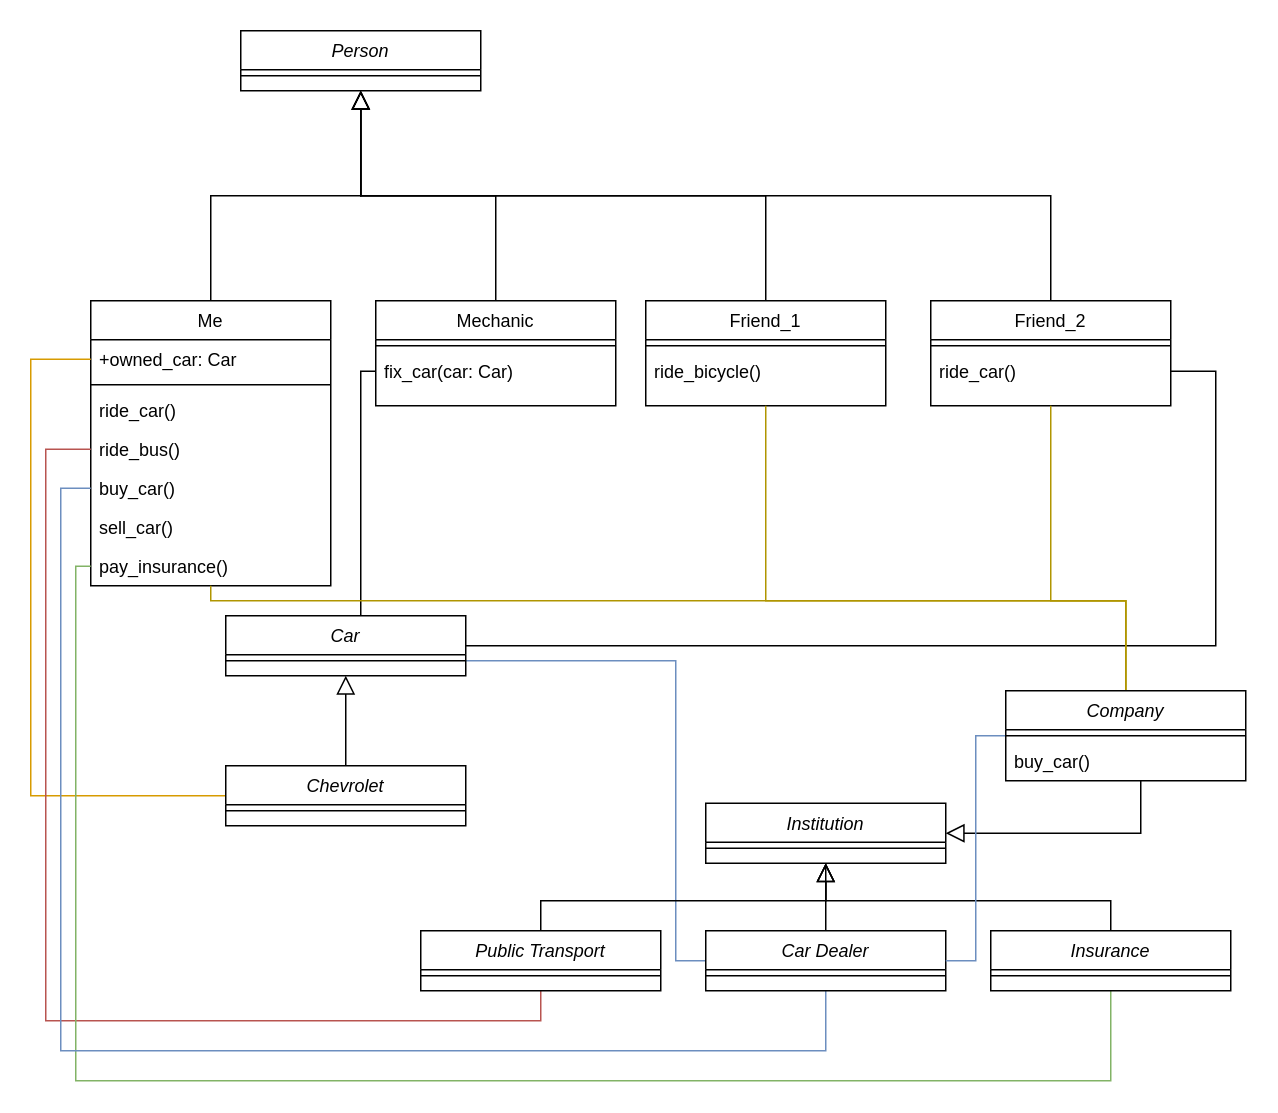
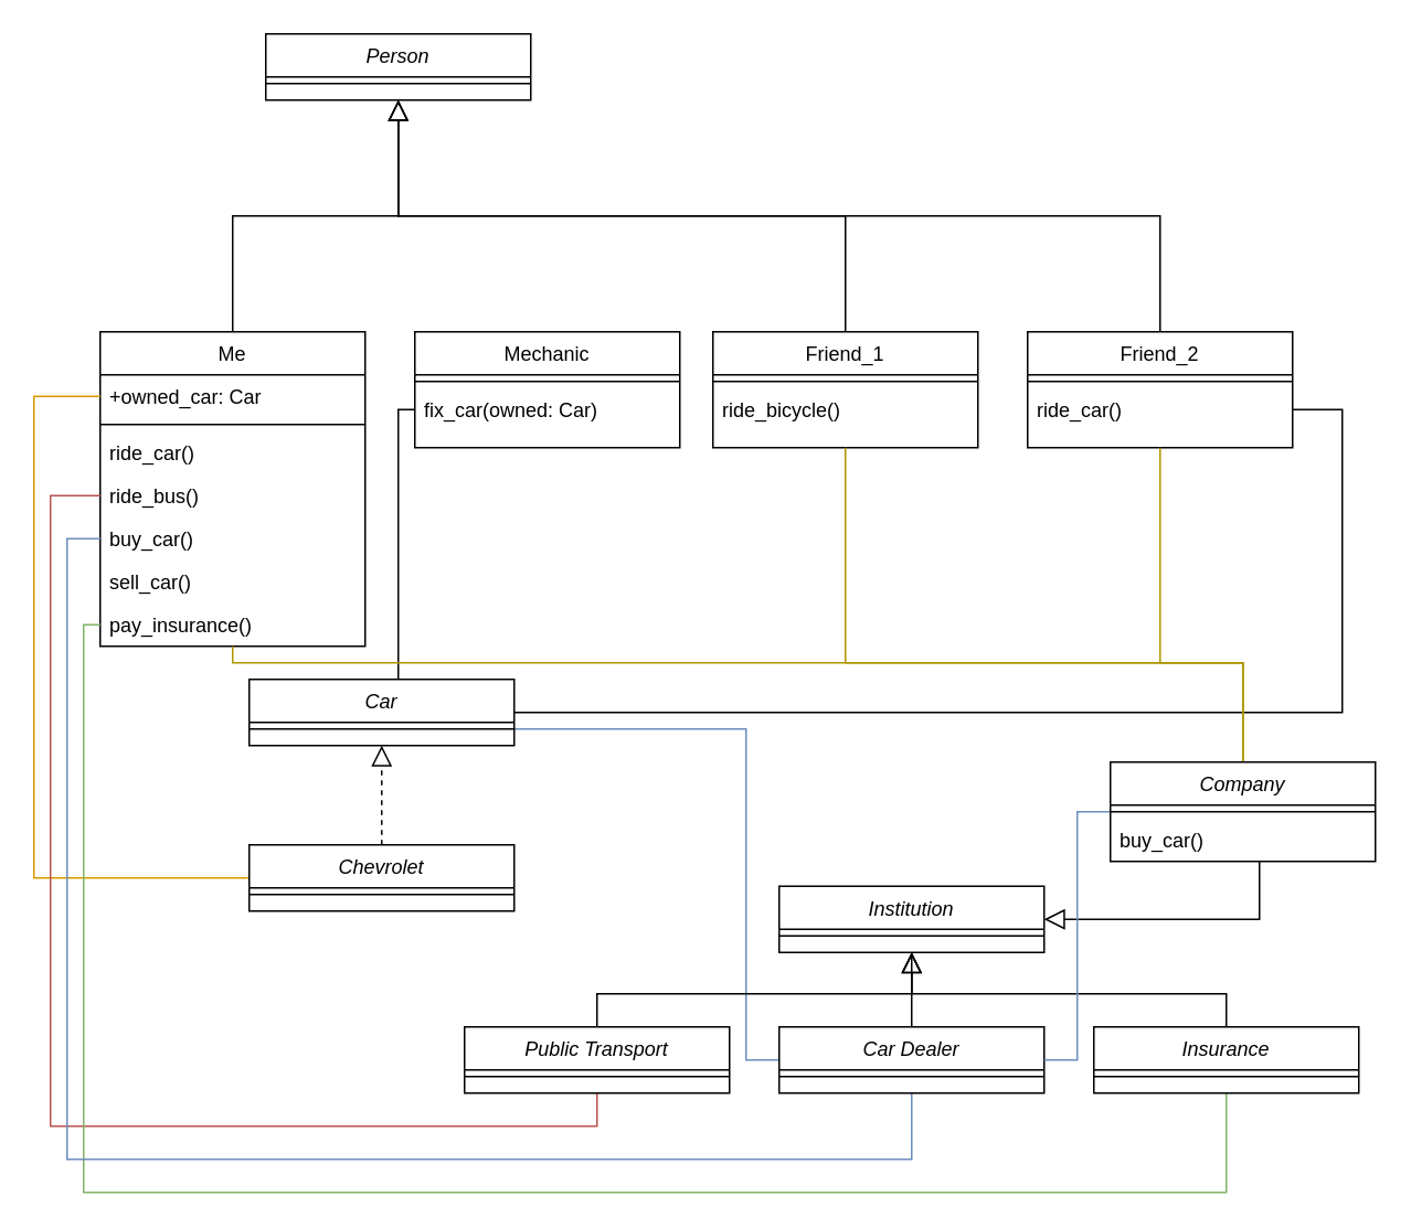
  <mxCell id="0" />
  <mxCell id="1" parent="0" />
  <mxCell id="2" value="Person" style="swimlane;fontStyle=2;align=center;verticalAlign=top;childLayout=stackLayout;horizontal=1;startSize=26;horizontalStack=0;resizeParent=1;resizeLast=0;collapsible=1;marginBottom=0;rounded=0;shadow=0;strokeWidth=1;" parent="1" vertex="1"><mxGeometry x="160" y="20" width="160" height="40" as="geometry"><mxRectangle x="230" y="140" width="160" height="26" as="alternateBounds" /></mxGeometry></mxCell>
  <mxCell id="3" value="" style="line;html=1;strokeWidth=1;align=left;verticalAlign=middle;spacingTop=-1;spacingLeft=3;spacingRight=3;rotatable=0;labelPosition=right;points=[];portConstraint=eastwest;" parent="2" vertex="1"><mxGeometry y="26" width="160" height="8" as="geometry" /></mxCell>
  <mxCell id="4" value="Me" style="swimlane;fontStyle=0;align=center;verticalAlign=top;childLayout=stackLayout;horizontal=1;startSize=26;horizontalStack=0;resizeParent=1;resizeLast=0;collapsible=1;marginBottom=0;rounded=0;shadow=0;strokeWidth=1;" parent="1" vertex="1"><mxGeometry x="60" y="200" width="160" height="190" as="geometry"><mxRectangle x="130" y="380" width="160" height="26" as="alternateBounds" /></mxGeometry></mxCell>
  <mxCell id="5" value="+owned_car: Car" style="text;align=left;verticalAlign=top;spacingLeft=4;spacingRight=4;overflow=hidden;rotatable=0;points=[[0,0.5],[1,0.5]];portConstraint=eastwest;" parent="4" vertex="1"><mxGeometry y="26" width="160" height="26" as="geometry" /></mxCell>
  <mxCell id="6" value="" style="line;html=1;strokeWidth=1;align=left;verticalAlign=middle;spacingTop=-1;spacingLeft=3;spacingRight=3;rotatable=0;labelPosition=right;points=[];portConstraint=eastwest;" parent="4" vertex="1"><mxGeometry y="52" width="160" height="8" as="geometry" /></mxCell>
  <mxCell id="7" value="ride_car()" style="text;strokeColor=none;fillColor=none;align=left;verticalAlign=top;spacingLeft=4;spacingRight=4;overflow=hidden;rotatable=0;points=[[0,0.5],[1,0.5]];portConstraint=eastwest;" parent="4" vertex="1"><mxGeometry y="60" width="160" height="26" as="geometry" /></mxCell>
  <mxCell id="8" value="ride_bus()" style="text;strokeColor=none;fillColor=none;align=left;verticalAlign=top;spacingLeft=4;spacingRight=4;overflow=hidden;rotatable=0;points=[[0,0.5],[1,0.5]];portConstraint=eastwest;" parent="4" vertex="1"><mxGeometry y="86" width="160" height="26" as="geometry" /></mxCell>
  <mxCell id="9" value="buy_car()" style="text;strokeColor=none;fillColor=none;align=left;verticalAlign=top;spacingLeft=4;spacingRight=4;overflow=hidden;rotatable=0;points=[[0,0.5],[1,0.5]];portConstraint=eastwest;" parent="4" vertex="1"><mxGeometry y="112" width="160" height="26" as="geometry" /></mxCell>
  <mxCell id="10" value="sell_car()" style="text;strokeColor=none;fillColor=none;align=left;verticalAlign=top;spacingLeft=4;spacingRight=4;overflow=hidden;rotatable=0;points=[[0,0.5],[1,0.5]];portConstraint=eastwest;" parent="4" vertex="1"><mxGeometry y="138" width="160" height="26" as="geometry" /></mxCell>
  <mxCell id="11" value="pay_insurance()" style="text;strokeColor=none;fillColor=none;align=left;verticalAlign=top;spacingLeft=4;spacingRight=4;overflow=hidden;rotatable=0;points=[[0,0.5],[1,0.5]];portConstraint=eastwest;" parent="4" vertex="1"><mxGeometry y="164" width="160" height="26" as="geometry" /></mxCell>
  <mxCell id="12" value="" style="endArrow=block;endSize=10;endFill=0;shadow=0;strokeWidth=1;rounded=0;edgeStyle=elbowEdgeStyle;elbow=vertical;" parent="1" source="4" target="2" edge="1"><mxGeometry width="160" relative="1" as="geometry"><mxPoint x="140" y="103" as="sourcePoint" /><mxPoint x="140" y="103" as="targetPoint" /></mxGeometry></mxCell>
  <mxCell id="13" value="Mechanic" style="swimlane;fontStyle=0;align=center;verticalAlign=top;childLayout=stackLayout;horizontal=1;startSize=26;horizontalStack=0;resizeParent=1;resizeLast=0;collapsible=1;marginBottom=0;rounded=0;shadow=0;strokeWidth=1;" parent="1" vertex="1"><mxGeometry x="250" y="200" width="160" height="70" as="geometry"><mxRectangle x="340" y="380" width="170" height="26" as="alternateBounds" /></mxGeometry></mxCell>
  <mxCell id="14" value="" style="line;html=1;strokeWidth=1;align=left;verticalAlign=middle;spacingTop=-1;spacingLeft=3;spacingRight=3;rotatable=0;labelPosition=right;points=[];portConstraint=eastwest;" parent="13" vertex="1"><mxGeometry y="26" width="160" height="8" as="geometry" /></mxCell>
- <mxCell id="15" value="fix_car(car: Car)" style="text;strokeColor=none;fillColor=none;align=left;verticalAlign=top;spacingLeft=4;spacingRight=4;overflow=hidden;rotatable=0;points=[[0,0.5],[1,0.5]];portConstraint=eastwest;" parent="13" vertex="1"><mxGeometry y="34" width="160" height="26" as="geometry" /></mxCell>
- <mxCell id="16" value="" style="endArrow=block;endSize=10;endFill=0;shadow=0;strokeWidth=1;rounded=0;edgeStyle=elbowEdgeStyle;elbow=vertical;" parent="1" source="13" target="2" edge="1"><mxGeometry width="160" relative="1" as="geometry"><mxPoint x="150" y="273" as="sourcePoint" /><mxPoint x="250" y="171" as="targetPoint" /></mxGeometry></mxCell>
+ <mxCell id="15" value="fix_car(owned: Car)" style="text;strokeColor=none;fillColor=none;align=left;verticalAlign=top;spacingLeft=4;spacingRight=4;overflow=hidden;rotatable=0;points=[[0,0.5],[1,0.5]];portConstraint=eastwest;" parent="13" vertex="1"><mxGeometry y="34" width="160" height="26" as="geometry" /></mxCell>
  <mxCell id="17" style="edgeStyle=orthogonalEdgeStyle;rounded=0;orthogonalLoop=1;jettySize=auto;html=1;endArrow=block;endFill=0;startArrow=none;startFill=0;endSize=10;" parent="1" source="18" target="2" edge="1"><mxGeometry relative="1" as="geometry"><Array as="points"><mxPoint x="510" y="130" /><mxPoint x="240" y="130" /></Array></mxGeometry></mxCell>
  <mxCell id="18" value="Friend_1" style="swimlane;fontStyle=0;align=center;verticalAlign=top;childLayout=stackLayout;horizontal=1;startSize=26;horizontalStack=0;resizeParent=1;resizeLast=0;collapsible=1;marginBottom=0;rounded=0;shadow=0;strokeWidth=1;" parent="1" vertex="1"><mxGeometry x="430" y="200" width="160" height="70" as="geometry"><mxRectangle x="340" y="380" width="170" height="26" as="alternateBounds" /></mxGeometry></mxCell>
  <mxCell id="19" value="" style="line;html=1;strokeWidth=1;align=left;verticalAlign=middle;spacingTop=-1;spacingLeft=3;spacingRight=3;rotatable=0;labelPosition=right;points=[];portConstraint=eastwest;" parent="18" vertex="1"><mxGeometry y="26" width="160" height="8" as="geometry" /></mxCell>
  <mxCell id="20" value="ride_bicycle()" style="text;strokeColor=none;fillColor=none;align=left;verticalAlign=top;spacingLeft=4;spacingRight=4;overflow=hidden;rotatable=0;points=[[0,0.5],[1,0.5]];portConstraint=eastwest;" parent="18" vertex="1"><mxGeometry y="34" width="160" height="26" as="geometry" /></mxCell>
  <mxCell id="21" style="edgeStyle=orthogonalEdgeStyle;rounded=0;orthogonalLoop=1;jettySize=auto;html=1;startArrow=none;startFill=0;endArrow=block;endFill=0;endSize=10;" parent="1" source="22" target="2" edge="1"><mxGeometry relative="1" as="geometry"><Array as="points"><mxPoint x="700" y="130" /><mxPoint x="240" y="130" /></Array></mxGeometry></mxCell>
  <mxCell id="22" value="Friend_2" style="swimlane;fontStyle=0;align=center;verticalAlign=top;childLayout=stackLayout;horizontal=1;startSize=26;horizontalStack=0;resizeParent=1;resizeLast=0;collapsible=1;marginBottom=0;rounded=0;shadow=0;strokeWidth=1;" parent="1" vertex="1"><mxGeometry x="620" y="200" width="160" height="70" as="geometry"><mxRectangle x="340" y="380" width="170" height="26" as="alternateBounds" /></mxGeometry></mxCell>
  <mxCell id="23" value="" style="line;html=1;strokeWidth=1;align=left;verticalAlign=middle;spacingTop=-1;spacingLeft=3;spacingRight=3;rotatable=0;labelPosition=right;points=[];portConstraint=eastwest;" parent="22" vertex="1"><mxGeometry y="26" width="160" height="8" as="geometry" /></mxCell>
  <mxCell id="24" value="ride_car()" style="text;strokeColor=none;fillColor=none;align=left;verticalAlign=top;spacingLeft=4;spacingRight=4;overflow=hidden;rotatable=0;points=[[0,0.5],[1,0.5]];portConstraint=eastwest;" parent="22" vertex="1"><mxGeometry y="34" width="160" height="26" as="geometry" /></mxCell>
  <mxCell id="25" style="edgeStyle=orthogonalEdgeStyle;rounded=0;orthogonalLoop=1;jettySize=auto;html=1;endArrow=none;endFill=0;endSize=10;" parent="1" source="28" target="15" edge="1"><mxGeometry relative="1" as="geometry"><Array as="points"><mxPoint x="240" y="247" /></Array></mxGeometry></mxCell>
  <mxCell id="26" style="edgeStyle=orthogonalEdgeStyle;rounded=0;orthogonalLoop=1;jettySize=auto;html=1;endArrow=none;endFill=0;endSize=10;" parent="1" source="28" target="24" edge="1"><mxGeometry relative="1" as="geometry"><Array as="points"><mxPoint x="810" y="430" /><mxPoint x="810" y="247" /></Array></mxGeometry></mxCell>
  <mxCell id="27" style="edgeStyle=orthogonalEdgeStyle;rounded=0;orthogonalLoop=1;jettySize=auto;html=1;endArrow=none;endFill=0;endSize=10;fillColor=#dae8fc;strokeColor=#6c8ebf;" edge="1" parent="1" source="28" target="46"><mxGeometry relative="1" as="geometry"><Array as="points"><mxPoint x="450" y="440" /><mxPoint x="450" y="640" /></Array></mxGeometry></mxCell>
  <mxCell id="28" value="Car" style="swimlane;fontStyle=2;align=center;verticalAlign=top;childLayout=stackLayout;horizontal=1;startSize=26;horizontalStack=0;resizeParent=1;resizeLast=0;collapsible=1;marginBottom=0;rounded=0;shadow=0;strokeWidth=1;" parent="1" vertex="1"><mxGeometry x="150" y="410" width="160" height="40" as="geometry"><mxRectangle x="230" y="140" width="160" height="26" as="alternateBounds" /></mxGeometry></mxCell>
  <mxCell id="29" value="" style="line;html=1;strokeWidth=1;align=left;verticalAlign=middle;spacingTop=-1;spacingLeft=3;spacingRight=3;rotatable=0;labelPosition=right;points=[];portConstraint=eastwest;" parent="28" vertex="1"><mxGeometry y="26" width="160" height="8" as="geometry" /></mxCell>
- <mxCell id="30" style="edgeStyle=orthogonalEdgeStyle;rounded=0;orthogonalLoop=1;jettySize=auto;html=1;endArrow=block;endFill=0;endSize=10;" parent="1" source="32" target="28" edge="1"><mxGeometry relative="1" as="geometry" /></mxCell>
+ <mxCell id="30" style="edgeStyle=orthogonalEdgeStyle;rounded=0;orthogonalLoop=1;jettySize=auto;html=1;endArrow=block;endFill=0;endSize=10;dashed=1;" parent="1" source="32" target="28" edge="1"><mxGeometry relative="1" as="geometry" /></mxCell>
  <mxCell id="31" style="edgeStyle=orthogonalEdgeStyle;rounded=0;orthogonalLoop=1;jettySize=auto;html=1;endArrow=none;endFill=0;endSize=10;fillColor=#ffe6cc;strokeColor=#d79b00;" parent="1" source="32" target="5" edge="1"><mxGeometry relative="1" as="geometry"><Array as="points"><mxPoint x="20" y="530" /><mxPoint x="20" y="239" /></Array></mxGeometry></mxCell>
  <mxCell id="32" value="Chevrolet" style="swimlane;fontStyle=2;align=center;verticalAlign=top;childLayout=stackLayout;horizontal=1;startSize=26;horizontalStack=0;resizeParent=1;resizeLast=0;collapsible=1;marginBottom=0;rounded=0;shadow=0;strokeWidth=1;" parent="1" vertex="1"><mxGeometry x="150" y="510" width="160" height="40" as="geometry"><mxRectangle x="230" y="140" width="160" height="26" as="alternateBounds" /></mxGeometry></mxCell>
  <mxCell id="33" value="" style="line;html=1;strokeWidth=1;align=left;verticalAlign=middle;spacingTop=-1;spacingLeft=3;spacingRight=3;rotatable=0;labelPosition=right;points=[];portConstraint=eastwest;" parent="32" vertex="1"><mxGeometry y="26" width="160" height="8" as="geometry" /></mxCell>
  <mxCell id="34" value="Institution" style="swimlane;fontStyle=2;align=center;verticalAlign=top;childLayout=stackLayout;horizontal=1;startSize=26;horizontalStack=0;resizeParent=1;resizeLast=0;collapsible=1;marginBottom=0;rounded=0;shadow=0;strokeWidth=1;" parent="1" vertex="1"><mxGeometry x="470" y="535" width="160" height="40" as="geometry"><mxRectangle x="230" y="140" width="160" height="26" as="alternateBounds" /></mxGeometry></mxCell>
  <mxCell id="35" value="" style="line;html=1;strokeWidth=1;align=left;verticalAlign=middle;spacingTop=-1;spacingLeft=3;spacingRight=3;rotatable=0;labelPosition=right;points=[];portConstraint=eastwest;" parent="34" vertex="1"><mxGeometry y="26" width="160" height="8" as="geometry" /></mxCell>
  <mxCell id="36" style="edgeStyle=orthogonalEdgeStyle;rounded=0;orthogonalLoop=1;jettySize=auto;html=1;endArrow=open;endFill=0;endSize=10;" parent="1" source="38" target="34" edge="1"><mxGeometry relative="1" as="geometry"><Array as="points"><mxPoint x="360" y="600" /><mxPoint x="550" y="600" /></Array></mxGeometry></mxCell>
  <mxCell id="37" style="edgeStyle=orthogonalEdgeStyle;rounded=0;orthogonalLoop=1;jettySize=auto;html=1;endArrow=none;endFill=0;endSize=10;fillColor=#f8cecc;strokeColor=#b85450;" parent="1" source="38" target="8" edge="1"><mxGeometry relative="1" as="geometry"><Array as="points"><mxPoint x="360" y="680" /><mxPoint x="30" y="680" /><mxPoint x="30" y="299" /></Array></mxGeometry></mxCell>
  <mxCell id="38" value="Public Transport" style="swimlane;fontStyle=2;align=center;verticalAlign=top;childLayout=stackLayout;horizontal=1;startSize=26;horizontalStack=0;resizeParent=1;resizeLast=0;collapsible=1;marginBottom=0;rounded=0;shadow=0;strokeWidth=1;" parent="1" vertex="1"><mxGeometry x="280" y="620" width="160" height="40" as="geometry"><mxRectangle x="230" y="140" width="160" height="26" as="alternateBounds" /></mxGeometry></mxCell>
  <mxCell id="39" value="" style="line;html=1;strokeWidth=1;align=left;verticalAlign=middle;spacingTop=-1;spacingLeft=3;spacingRight=3;rotatable=0;labelPosition=right;points=[];portConstraint=eastwest;" parent="38" vertex="1"><mxGeometry y="26" width="160" height="8" as="geometry" /></mxCell>
  <mxCell id="40" style="edgeStyle=orthogonalEdgeStyle;rounded=0;orthogonalLoop=1;jettySize=auto;html=1;endArrow=block;endFill=0;endSize=10;" parent="1" source="42" target="34" edge="1"><mxGeometry relative="1" as="geometry"><Array as="points"><mxPoint x="740" y="600" /><mxPoint x="550" y="600" /></Array></mxGeometry></mxCell>
  <mxCell id="41" style="edgeStyle=orthogonalEdgeStyle;rounded=0;orthogonalLoop=1;jettySize=auto;html=1;endArrow=none;endFill=0;endSize=10;fillColor=#d5e8d4;strokeColor=#82b366;" parent="1" source="42" target="11" edge="1"><mxGeometry relative="1" as="geometry"><Array as="points"><mxPoint x="740" y="720" /><mxPoint x="50" y="720" /><mxPoint x="50" y="377" /></Array></mxGeometry></mxCell>
  <mxCell id="42" value="Insurance" style="swimlane;fontStyle=2;align=center;verticalAlign=top;childLayout=stackLayout;horizontal=1;startSize=26;horizontalStack=0;resizeParent=1;resizeLast=0;collapsible=1;marginBottom=0;rounded=0;shadow=0;strokeWidth=1;" parent="1" vertex="1"><mxGeometry x="660" y="620" width="160" height="40" as="geometry"><mxRectangle x="230" y="140" width="160" height="26" as="alternateBounds" /></mxGeometry></mxCell>
  <mxCell id="43" value="" style="line;html=1;strokeWidth=1;align=left;verticalAlign=middle;spacingTop=-1;spacingLeft=3;spacingRight=3;rotatable=0;labelPosition=right;points=[];portConstraint=eastwest;" parent="42" vertex="1"><mxGeometry y="26" width="160" height="8" as="geometry" /></mxCell>
  <mxCell id="44" style="edgeStyle=orthogonalEdgeStyle;rounded=0;orthogonalLoop=1;jettySize=auto;html=1;endArrow=block;endFill=0;endSize=10;" parent="1" source="46" target="34" edge="1"><mxGeometry relative="1" as="geometry" /></mxCell>
  <mxCell id="45" style="edgeStyle=orthogonalEdgeStyle;rounded=0;orthogonalLoop=1;jettySize=auto;html=1;endArrow=none;endFill=0;endSize=10;fillColor=#dae8fc;strokeColor=#6c8ebf;" parent="1" source="46" target="9" edge="1"><mxGeometry relative="1" as="geometry"><Array as="points"><mxPoint x="550" y="700" /><mxPoint x="40" y="700" /><mxPoint x="40" y="325" /></Array></mxGeometry></mxCell>
  <mxCell id="46" value="Car Dealer" style="swimlane;fontStyle=2;align=center;verticalAlign=top;childLayout=stackLayout;horizontal=1;startSize=26;horizontalStack=0;resizeParent=1;resizeLast=0;collapsible=1;marginBottom=0;rounded=0;shadow=0;strokeWidth=1;" parent="1" vertex="1"><mxGeometry x="470" y="620" width="160" height="40" as="geometry"><mxRectangle x="230" y="140" width="160" height="26" as="alternateBounds" /></mxGeometry></mxCell>
  <mxCell id="47" value="" style="line;html=1;strokeWidth=1;align=left;verticalAlign=middle;spacingTop=-1;spacingLeft=3;spacingRight=3;rotatable=0;labelPosition=right;points=[];portConstraint=eastwest;" parent="46" vertex="1"><mxGeometry y="26" width="160" height="8" as="geometry" /></mxCell>
  <mxCell id="48" style="edgeStyle=orthogonalEdgeStyle;rounded=0;orthogonalLoop=1;jettySize=auto;html=1;endArrow=block;endFill=0;endSize=10;" edge="1" parent="1" source="53" target="34"><mxGeometry relative="1" as="geometry"><Array as="points"><mxPoint x="760" y="555" /></Array></mxGeometry></mxCell>
  <mxCell id="49" style="edgeStyle=orthogonalEdgeStyle;rounded=0;orthogonalLoop=1;jettySize=auto;html=1;endArrow=none;endFill=0;endSize=10;fillColor=#dae8fc;strokeColor=#6c8ebf;" edge="1" parent="1" source="53" target="46"><mxGeometry relative="1" as="geometry"><Array as="points"><mxPoint x="650" y="490" /><mxPoint x="650" y="640" /></Array></mxGeometry></mxCell>
  <mxCell id="50" style="edgeStyle=orthogonalEdgeStyle;rounded=0;orthogonalLoop=1;jettySize=auto;html=1;endArrow=none;endFill=0;endSize=10;fillColor=#e3c800;strokeColor=#B09500;" edge="1" parent="1" source="53" target="22"><mxGeometry relative="1" as="geometry"><Array as="points"><mxPoint x="750" y="400" /><mxPoint x="700" y="400" /></Array></mxGeometry></mxCell>
  <mxCell id="51" style="edgeStyle=orthogonalEdgeStyle;rounded=0;orthogonalLoop=1;jettySize=auto;html=1;endArrow=none;endFill=0;endSize=10;fillColor=#e3c800;strokeColor=#B09500;" edge="1" parent="1" source="53" target="18"><mxGeometry relative="1" as="geometry"><Array as="points"><mxPoint x="750" y="400" /><mxPoint x="510" y="400" /></Array></mxGeometry></mxCell>
  <mxCell id="52" style="edgeStyle=orthogonalEdgeStyle;rounded=0;orthogonalLoop=1;jettySize=auto;html=1;endArrow=none;endFill=0;endSize=10;fillColor=#e3c800;strokeColor=#B09500;" edge="1" parent="1" source="53" target="4"><mxGeometry relative="1" as="geometry"><Array as="points"><mxPoint x="750" y="400" /><mxPoint x="140" y="400" /></Array></mxGeometry></mxCell>
  <mxCell id="53" value="Company" style="swimlane;fontStyle=2;align=center;verticalAlign=top;childLayout=stackLayout;horizontal=1;startSize=26;horizontalStack=0;resizeParent=1;resizeLast=0;collapsible=1;marginBottom=0;rounded=0;shadow=0;strokeWidth=1;" vertex="1" parent="1"><mxGeometry x="670" y="460" width="160" height="60" as="geometry"><mxRectangle x="230" y="140" width="160" height="26" as="alternateBounds" /></mxGeometry></mxCell>
  <mxCell id="54" value="" style="line;html=1;strokeWidth=1;align=left;verticalAlign=middle;spacingTop=-1;spacingLeft=3;spacingRight=3;rotatable=0;labelPosition=right;points=[];portConstraint=eastwest;" vertex="1" parent="53"><mxGeometry y="26" width="160" height="8" as="geometry" /></mxCell>
  <mxCell id="55" value="buy_car()" style="text;strokeColor=none;fillColor=none;align=left;verticalAlign=top;spacingLeft=4;spacingRight=4;overflow=hidden;rotatable=0;points=[[0,0.5],[1,0.5]];portConstraint=eastwest;" vertex="1" parent="53"><mxGeometry y="34" width="160" height="26" as="geometry" /></mxCell>
